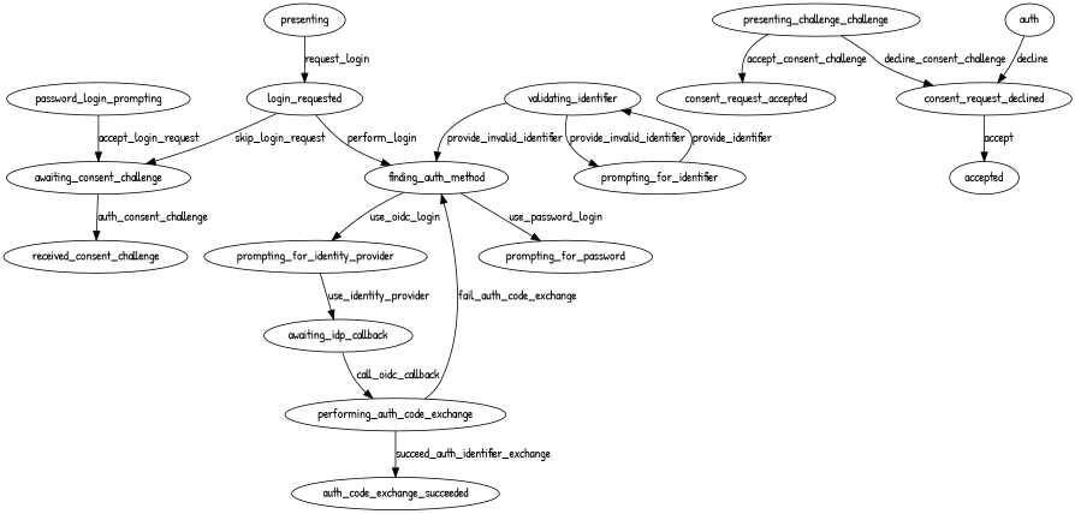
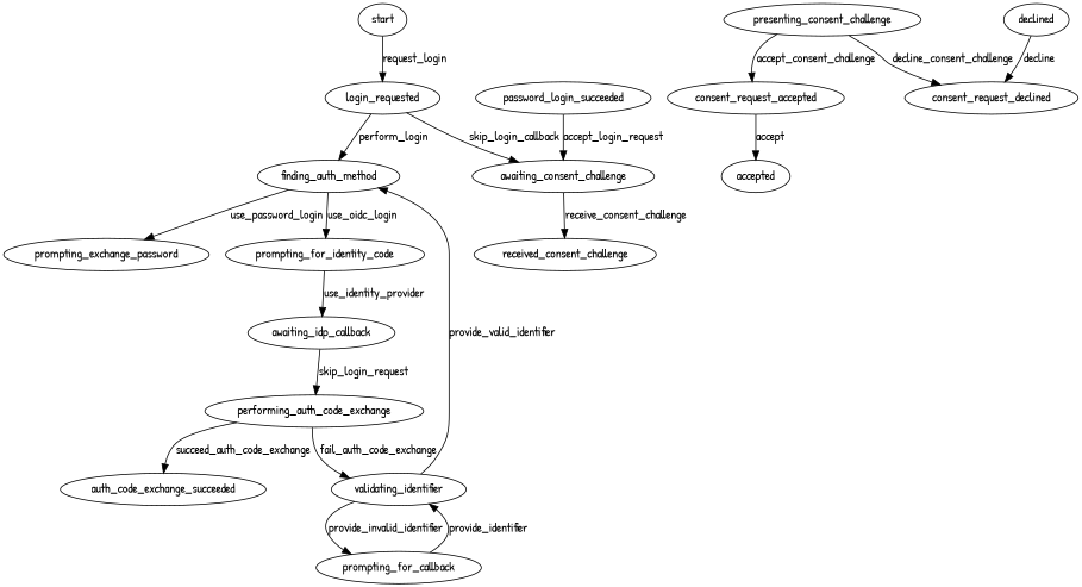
  digraph {
    fontname="Patrick Hand"
    node [fontname="Patrick Hand"]
    edge [fontname="Patrick Hand"]
-   start [label=presenting]
+   start
    login_requested
    awaiting_consent_challenge
    finding_auth_method
-   prompting_for_identifier
+   prompting_for_identifier [label=prompting_for_callback]
    validating_identifier
    received_consent_challenge
-   prompting_for_password
-   prompting_for_identity_provider
+   prompting_for_password [label=prompting_exchange_password]
+   prompting_for_identity_provider [label=prompting_for_identity_code]
    awaiting_idp_callback
-   password_login_succeeded [label=password_login_prompting]
+   password_login_succeeded
    performing_auth_code_exchange
    auth_code_exchange_succeeded
-   presenting_consent_challenge [label=presenting_challenge_challenge]
+   presenting_consent_challenge
    consent_request_accepted
    consent_request_declined
    accepted
-   declined [label=auth]
+   declined
    start -> login_requested [label=request_login]
-   login_requested -> awaiting_consent_challenge [label=skip_login_request]
+   login_requested -> awaiting_consent_challenge [label=skip_login_callback]
    login_requested -> finding_auth_method [label=perform_login]
-   awaiting_consent_challenge -> received_consent_challenge [label=auth_consent_challenge]
+   awaiting_consent_challenge -> received_consent_challenge [label=receive_consent_challenge]
    finding_auth_method -> prompting_for_password [label=use_password_login]
    finding_auth_method -> prompting_for_identity_provider [label=use_oidc_login]
    prompting_for_identifier -> validating_identifier [label=provide_identifier]
-   validating_identifier -> finding_auth_method [label=provide_invalid_identifier]
+   validating_identifier -> finding_auth_method [label=provide_valid_identifier]
    validating_identifier -> prompting_for_identifier [label=provide_invalid_identifier]
    prompting_for_identity_provider -> awaiting_idp_callback [label=use_identity_provider]
-   awaiting_idp_callback -> performing_auth_code_exchange [label=call_oidc_callback]
+   awaiting_idp_callback -> performing_auth_code_exchange [label=skip_login_request]
    password_login_succeeded -> awaiting_consent_challenge [label=accept_login_request]
-   performing_auth_code_exchange -> finding_auth_method [label=fail_auth_code_exchange]
-   performing_auth_code_exchange -> auth_code_exchange_succeeded [label=succeed_auth_identifier_exchange]
+   performing_auth_code_exchange -> validating_identifier [label=fail_auth_code_exchange]
+   performing_auth_code_exchange -> auth_code_exchange_succeeded [label=succeed_auth_code_exchange]
    presenting_consent_challenge -> consent_request_accepted [label=accept_consent_challenge]
    presenting_consent_challenge -> consent_request_declined [label=decline_consent_challenge]
-   consent_request_declined -> accepted [label=accept]
+   consent_request_accepted -> accepted [label=accept]
    declined -> consent_request_declined [label=decline]
  }
